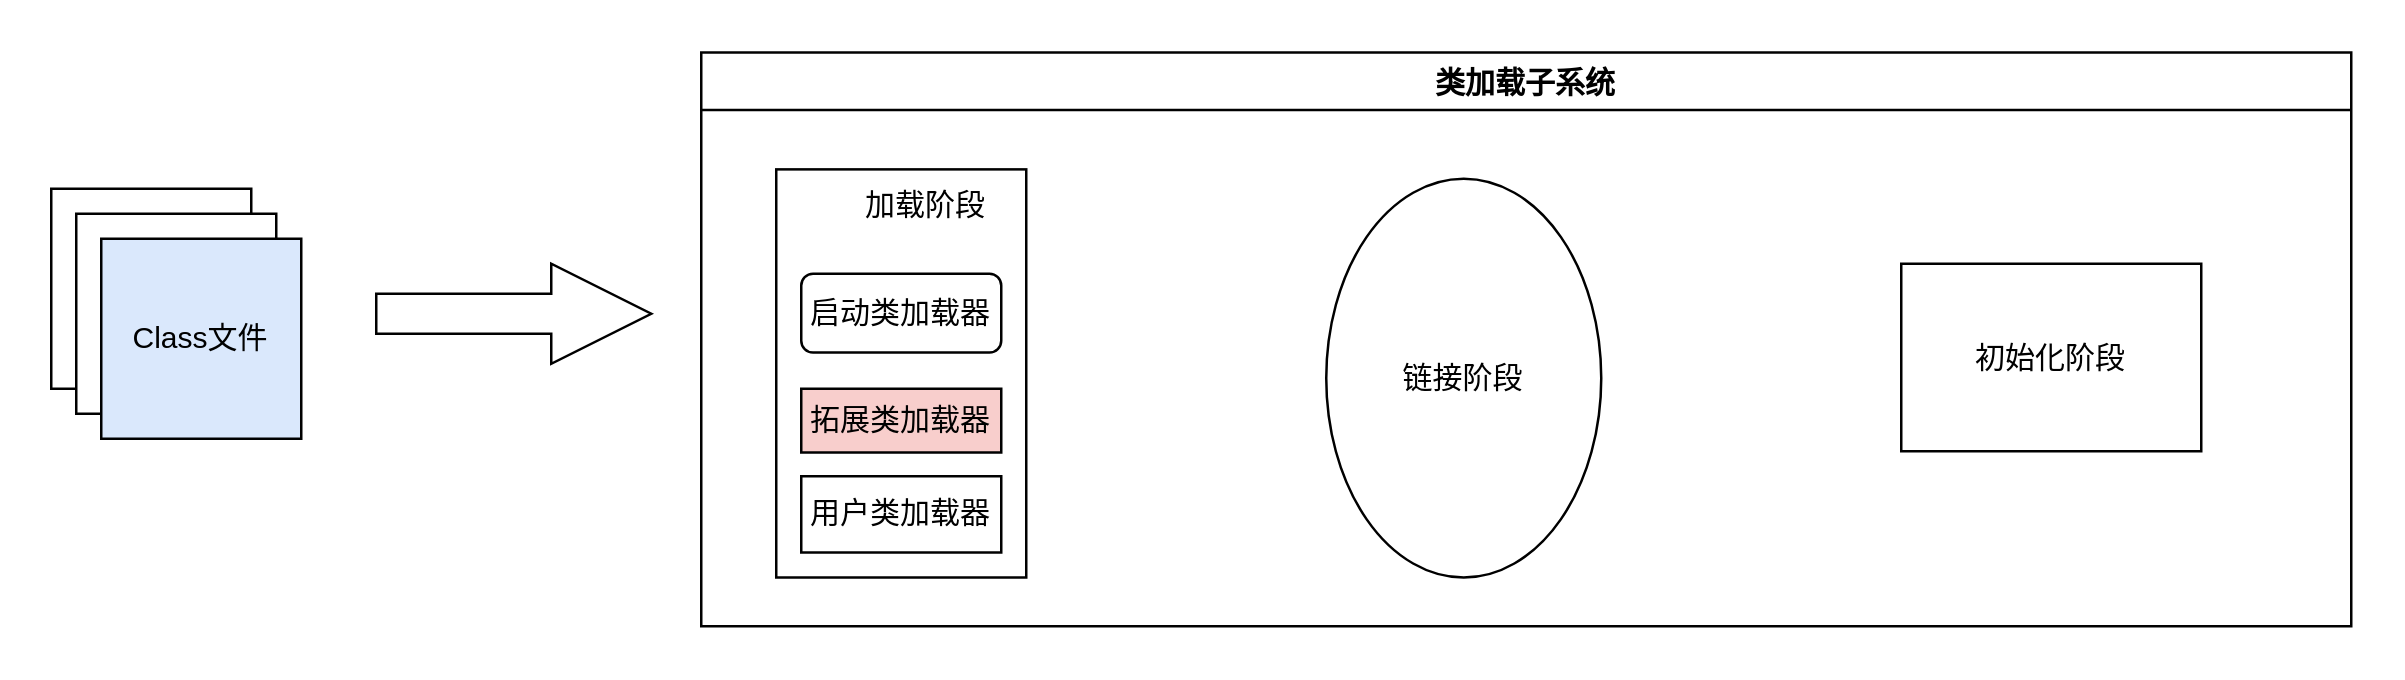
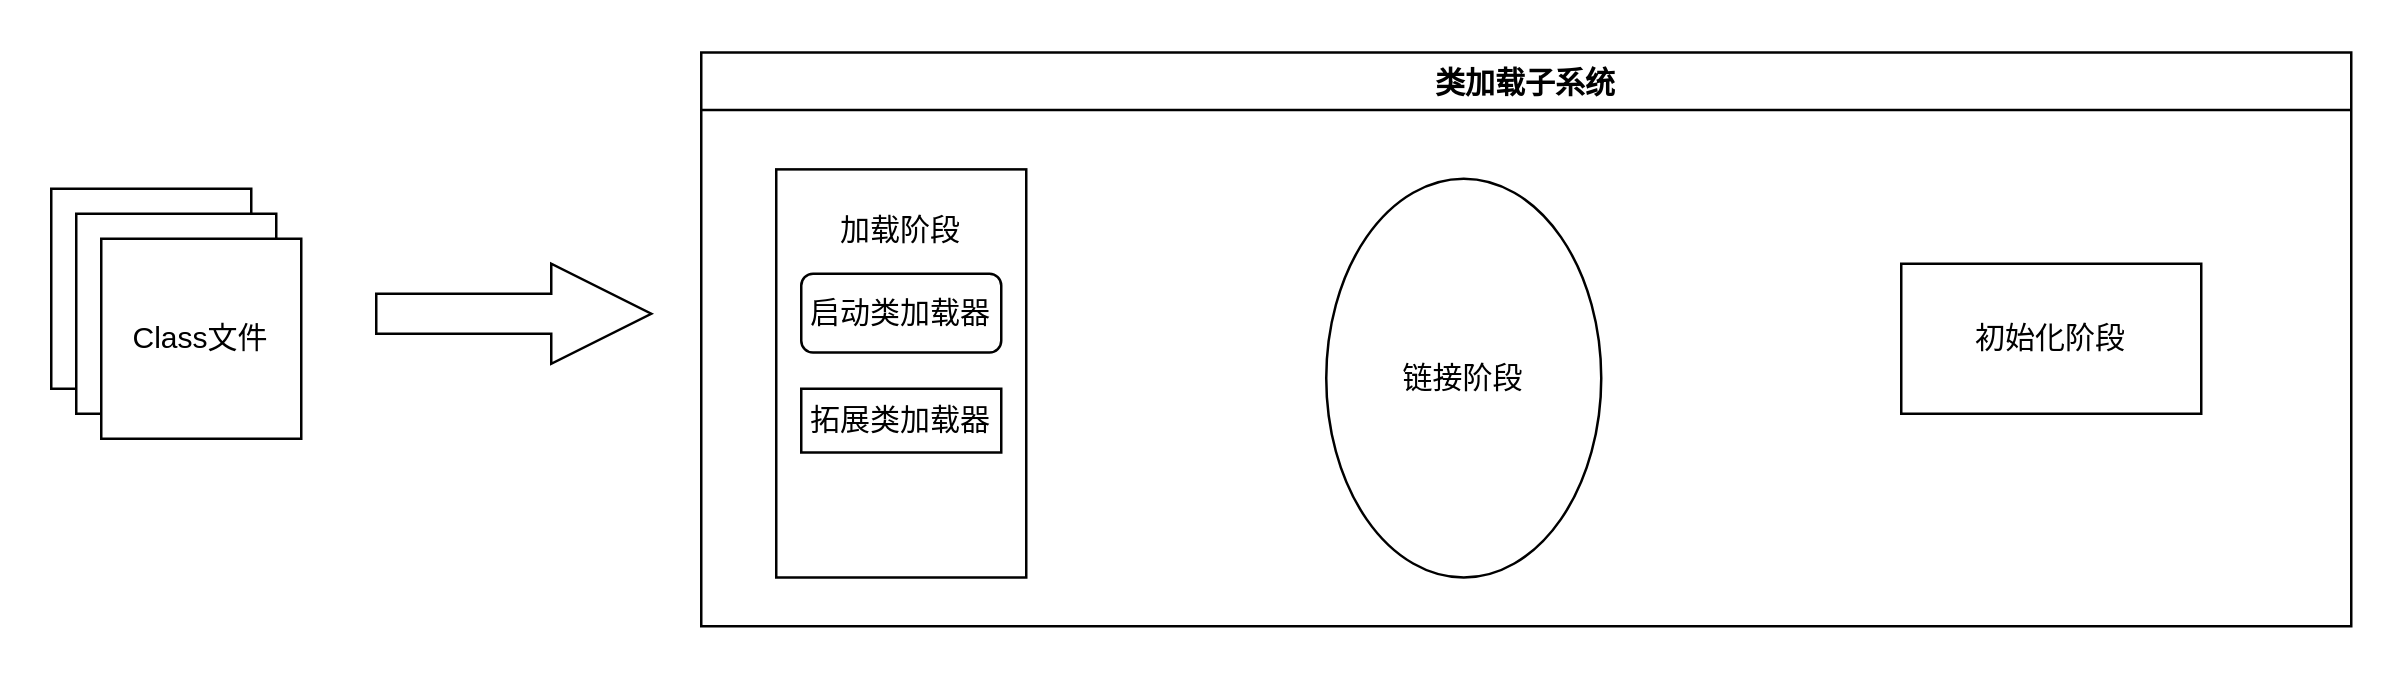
  <mxCell id="0" />
  <mxCell id="1" parent="0" />
  <mxCell id="2" value="" style="whiteSpace=wrap;html=1;aspect=fixed;hachureGap=4;pointerEvents=0;" vertex="1" parent="1"><mxGeometry x="20" y="75" width="80" height="80" as="geometry" /></mxCell>
  <mxCell id="3" value="" style="whiteSpace=wrap;html=1;aspect=fixed;hachureGap=4;pointerEvents=0;" vertex="1" parent="1"><mxGeometry x="30" y="85" width="80" height="80" as="geometry" /></mxCell>
- <mxCell id="4" value="Class文件" style="whiteSpace=wrap;html=1;aspect=fixed;hachureGap=4;pointerEvents=0;fillColor=#dae8fc;" vertex="1" parent="1"><mxGeometry x="40" y="95" width="80" height="80" as="geometry" /></mxCell>
+ <mxCell id="4" value="Class文件" style="whiteSpace=wrap;html=1;aspect=fixed;hachureGap=4;pointerEvents=0;" vertex="1" parent="1"><mxGeometry x="40" y="95" width="80" height="80" as="geometry" /></mxCell>
  <mxCell id="5" value="" style="html=1;shadow=0;dashed=0;align=center;verticalAlign=middle;shape=mxgraph.arrows2.arrow;dy=0.6;dx=40;notch=0;hachureGap=4;pointerEvents=0;" vertex="1" parent="1"><mxGeometry x="150" y="105" width="110" height="40" as="geometry" /></mxCell>
  <mxCell id="6" value="类加载子系统" style="swimlane;hachureGap=4;pointerEvents=0;" vertex="1" parent="1"><mxGeometry x="280" y="20.5" width="660" height="229.5" as="geometry"><mxRectangle x="320" y="300" width="130" height="23" as="alternateBounds" /></mxGeometry></mxCell>
  <mxCell id="7" value="" style="rounded=0;whiteSpace=wrap;html=1;hachureGap=4;pointerEvents=0;" vertex="1" parent="6"><mxGeometry x="30" y="46.75" width="100" height="163.25" as="geometry" /></mxCell>
- <mxCell id="8" value="初始化阶段" style="rounded=0;whiteSpace=wrap;html=1;hachureGap=4;pointerEvents=0;" vertex="1" parent="6"><mxGeometry x="480" y="84.5" width="120" height="75" as="geometry" /></mxCell>
+ <mxCell id="8" value="初始化阶段" style="rounded=0;whiteSpace=wrap;html=1;hachureGap=4;pointerEvents=0;" vertex="1" parent="6"><mxGeometry x="480" y="84.5" width="120" height="60" as="geometry" /></mxCell>
  <mxCell id="9" value="链接阶段" style="ellipse;whiteSpace=wrap;html=1;hachureGap=4;pointerEvents=0;" vertex="1" parent="6"><mxGeometry x="250" y="50.5" width="110" height="159.5" as="geometry" /></mxCell>
- <mxCell id="10" value="加载阶段" style="text;html=1;strokeColor=none;fillColor=none;align=center;verticalAlign=middle;whiteSpace=wrap;rounded=0;hachureGap=4;pointerEvents=0;" vertex="1" parent="6"><mxGeometry x="60" y="49" width="60" height="25.5" as="geometry" /></mxCell>
+ <mxCell id="10" value="加载阶段" style="text;html=1;strokeColor=none;fillColor=none;align=center;verticalAlign=middle;whiteSpace=wrap;rounded=0;hachureGap=4;pointerEvents=0;" vertex="1" parent="6"><mxGeometry x="50" y="59" width="60" height="25.5" as="geometry" /></mxCell>
  <mxCell id="11" value="启动类加载器" style="whiteSpace=wrap;html=1;hachureGap=4;pointerEvents=0;rounded=1;" vertex="1" parent="6"><mxGeometry x="40" y="88.5" width="80" height="31.5" as="geometry" /></mxCell>
- <mxCell id="12" value="拓展类加载器" style="rounded=0;whiteSpace=wrap;html=1;hachureGap=4;pointerEvents=0;fillColor=#f8cecc;" vertex="1" parent="6"><mxGeometry x="40" y="134.5" width="80" height="25.5" as="geometry" /></mxCell>
- <mxCell id="13" value="用户类加载器" style="rounded=0;whiteSpace=wrap;html=1;hachureGap=4;pointerEvents=0;" vertex="1" parent="6"><mxGeometry x="40" y="169.5" width="80" height="30.5" as="geometry" /></mxCell>
+ <mxCell id="12" value="拓展类加载器" style="rounded=0;whiteSpace=wrap;html=1;hachureGap=4;pointerEvents=0;" vertex="1" parent="6"><mxGeometry x="40" y="134.5" width="80" height="25.5" as="geometry" /></mxCell>
